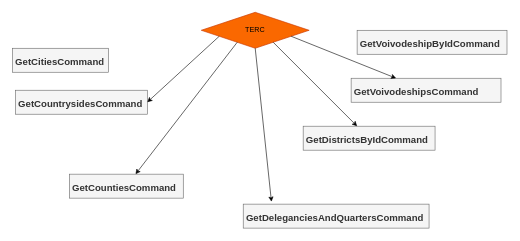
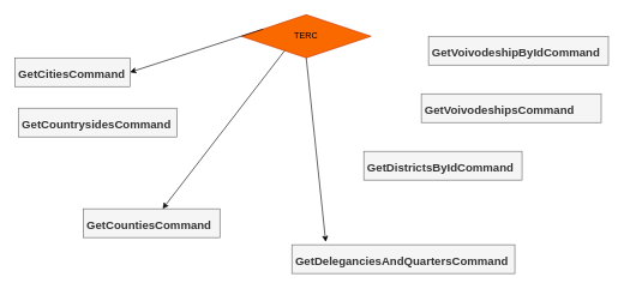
  <mxCell id="0" />
  <mxCell id="1" parent="0" />
  <mxCell id="2" value="TERC" style="rhombus;whiteSpace=wrap;html=1;fillColor=#fa6800;strokeColor=#C73500;fontColor=#000000;" vertex="1" parent="1"><mxGeometry x="335" y="20" width="180" height="60" as="geometry" /></mxCell>
  <mxCell id="3" value="&lt;h1&gt;&lt;span&gt;&lt;font style=&quot;font-size: 16px&quot;&gt;GetCitiesCommand&lt;/font&gt;&lt;/span&gt;&lt;/h1&gt;" style="text;html=1;spacing=5;spacingTop=-20;whiteSpace=wrap;overflow=hidden;rounded=0;fillColor=#f5f5f5;strokeColor=#666666;fontColor=#333333;" vertex="1" parent="1"><mxGeometry x="20" y="80" width="160" height="40" as="geometry" /></mxCell>
  <mxCell id="4" value="&lt;h1&gt;&lt;span&gt;&lt;font style=&quot;font-size: 16px&quot;&gt;GetCountiesCommand&lt;/font&gt;&lt;/span&gt;&lt;/h1&gt;" style="text;html=1;strokeColor=#666666;fillColor=#f5f5f5;spacing=5;spacingTop=-20;whiteSpace=wrap;overflow=hidden;rounded=0;fontColor=#333333;" vertex="1" parent="1"><mxGeometry x="115" y="290" width="190" height="40" as="geometry" /></mxCell>
  <mxCell id="5" value="&lt;h1&gt;&lt;span&gt;&lt;font style=&quot;font-size: 16px&quot;&gt;GetCountrysidesCommand&lt;/font&gt;&lt;/span&gt;&lt;/h1&gt;" style="text;html=1;spacing=5;spacingTop=-20;whiteSpace=wrap;overflow=hidden;rounded=0;fillColor=#f5f5f5;strokeColor=#666666;fontColor=#333333;" vertex="1" parent="1"><mxGeometry x="25" y="150" width="220" height="40" as="geometry" /></mxCell>
  <mxCell id="6" value="&lt;h1&gt;&lt;span&gt;&lt;font style=&quot;font-size: 16px&quot;&gt;GetDeleganciesAndQuartersCommand&lt;/font&gt;&lt;/span&gt;&lt;/h1&gt;" style="text;html=1;spacing=5;spacingTop=-20;whiteSpace=wrap;overflow=hidden;rounded=0;fillColor=#f5f5f5;strokeColor=#666666;fontColor=#333333;" vertex="1" parent="1"><mxGeometry x="405" y="340" width="310" height="40" as="geometry" /></mxCell>
  <mxCell id="7" value="&lt;h1&gt;&lt;span&gt;&lt;font style=&quot;font-size: 16px&quot;&gt;GetDistrictsByIdCommand&lt;/font&gt;&lt;/span&gt;&lt;/h1&gt;" style="text;html=1;spacing=5;spacingTop=-20;whiteSpace=wrap;overflow=hidden;rounded=0;fillColor=#f5f5f5;strokeColor=#666666;fontColor=#333333;" vertex="1" parent="1"><mxGeometry x="505" y="210" width="220" height="40" as="geometry" /></mxCell>
  <mxCell id="8" value="&lt;h1&gt;&lt;span&gt;&lt;font style=&quot;font-size: 16px&quot;&gt;GetVoivodeshipByIdCommand&lt;/font&gt;&lt;/span&gt;&lt;/h1&gt;" style="text;html=1;spacing=5;spacingTop=-20;whiteSpace=wrap;overflow=hidden;rounded=0;fillColor=#f5f5f5;strokeColor=#666666;fontColor=#333333;" vertex="1" parent="1"><mxGeometry x="595" y="50" width="250" height="40" as="geometry" /></mxCell>
  <mxCell id="9" value="&lt;h1&gt;&lt;span&gt;&lt;font style=&quot;font-size: 16px&quot;&gt;GetVoivodeshipsCommand&lt;/font&gt;&lt;/span&gt;&lt;/h1&gt;" style="text;html=1;spacing=5;spacingTop=-20;whiteSpace=wrap;overflow=hidden;rounded=0;fillColor=#f5f5f5;strokeColor=#666666;fontColor=#333333;" vertex="1" parent="1"><mxGeometry x="585" y="130" width="250" height="40" as="geometry" /></mxCell>
- <mxCell id="10" value="" style="endArrow=classic;html=1;fontSize=16;entryX=1;entryY=0.5;entryDx=0;entryDy=0;exitX=0;exitY=0.75;exitDx=0;exitDy=0;" edge="1" parent="1" source="2" target="5"><mxGeometry width="50" height="50" relative="1" as="geometry"><mxPoint x="350" y="100" as="sourcePoint" /><mxPoint x="290" y="150" as="targetPoint" /></mxGeometry></mxCell>
  <mxCell id="11" value="" style="endArrow=classic;html=1;fontSize=16;exitX=0.25;exitY=1;exitDx=0;exitDy=0;" edge="1" parent="1" source="2" target="4"><mxGeometry width="50" height="50" relative="1" as="geometry"><mxPoint x="390" y="130" as="sourcePoint" /><mxPoint x="295" y="200" as="targetPoint" /></mxGeometry></mxCell>
  <mxCell id="12" value="" style="endArrow=classic;html=1;fontSize=16;entryX=0.152;entryY=-0.1;entryDx=0;entryDy=0;entryPerimeter=0;exitX=0.5;exitY=1;exitDx=0;exitDy=0;" edge="1" parent="1" source="2" target="6"><mxGeometry width="50" height="50" relative="1" as="geometry"><mxPoint x="470" y="130" as="sourcePoint" /><mxPoint x="375" y="200" as="targetPoint" /></mxGeometry></mxCell>
- <mxCell id="13" value="" style="endArrow=classic;html=1;fontSize=16;exitX=0.75;exitY=1;exitDx=0;exitDy=0;" edge="1" parent="1" source="2" target="7"><mxGeometry width="50" height="50" relative="1" as="geometry"><mxPoint x="510" y="130" as="sourcePoint" /><mxPoint x="415" y="200" as="targetPoint" /></mxGeometry></mxCell>
- <mxCell id="14" value="" style="endArrow=classic;html=1;fontSize=16;exitX=1;exitY=0.75;exitDx=0;exitDy=0;" edge="1" parent="1" source="2" target="9"><mxGeometry width="50" height="50" relative="1" as="geometry"><mxPoint x="535" y="100" as="sourcePoint" /><mxPoint x="475" y="135" as="targetPoint" /></mxGeometry></mxCell>
+ <mxCell id="15" value="" style="endArrow=classic;html=1;fontSize=16;entryX=1;entryY=0.5;entryDx=0;entryDy=0;exitX=0;exitY=0.25;exitDx=0;exitDy=0;" edge="1" parent="1" source="2" target="3"><mxGeometry width="50" height="50" relative="1" as="geometry"><mxPoint x="330" y="75" as="sourcePoint" /><mxPoint x="235" y="145" as="targetPoint" /></mxGeometry></mxCell>
